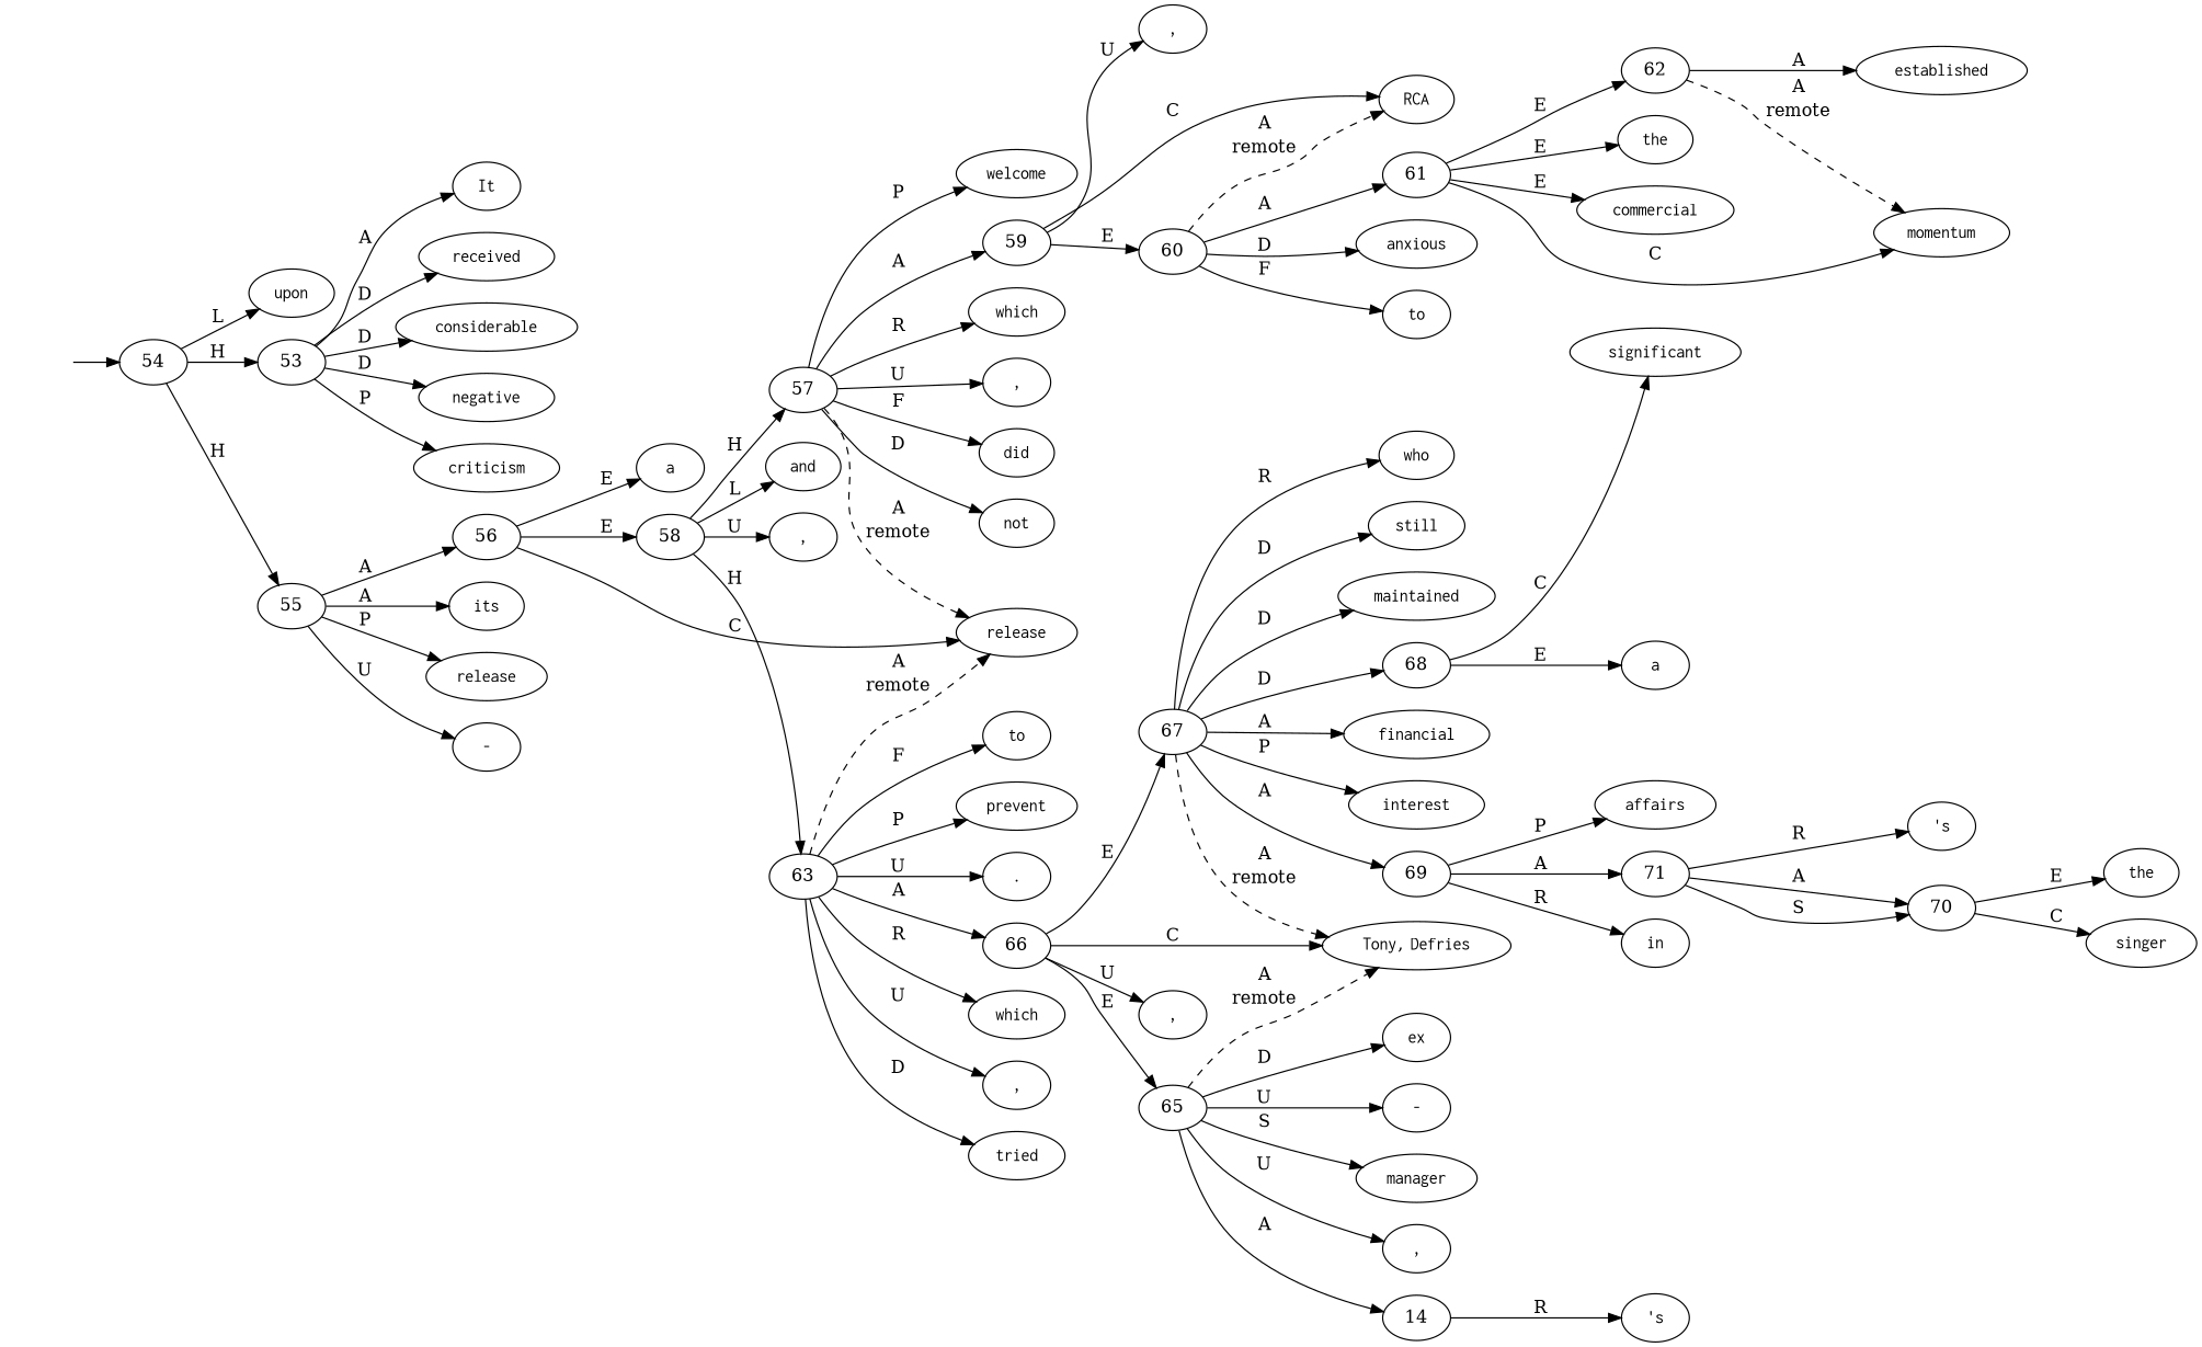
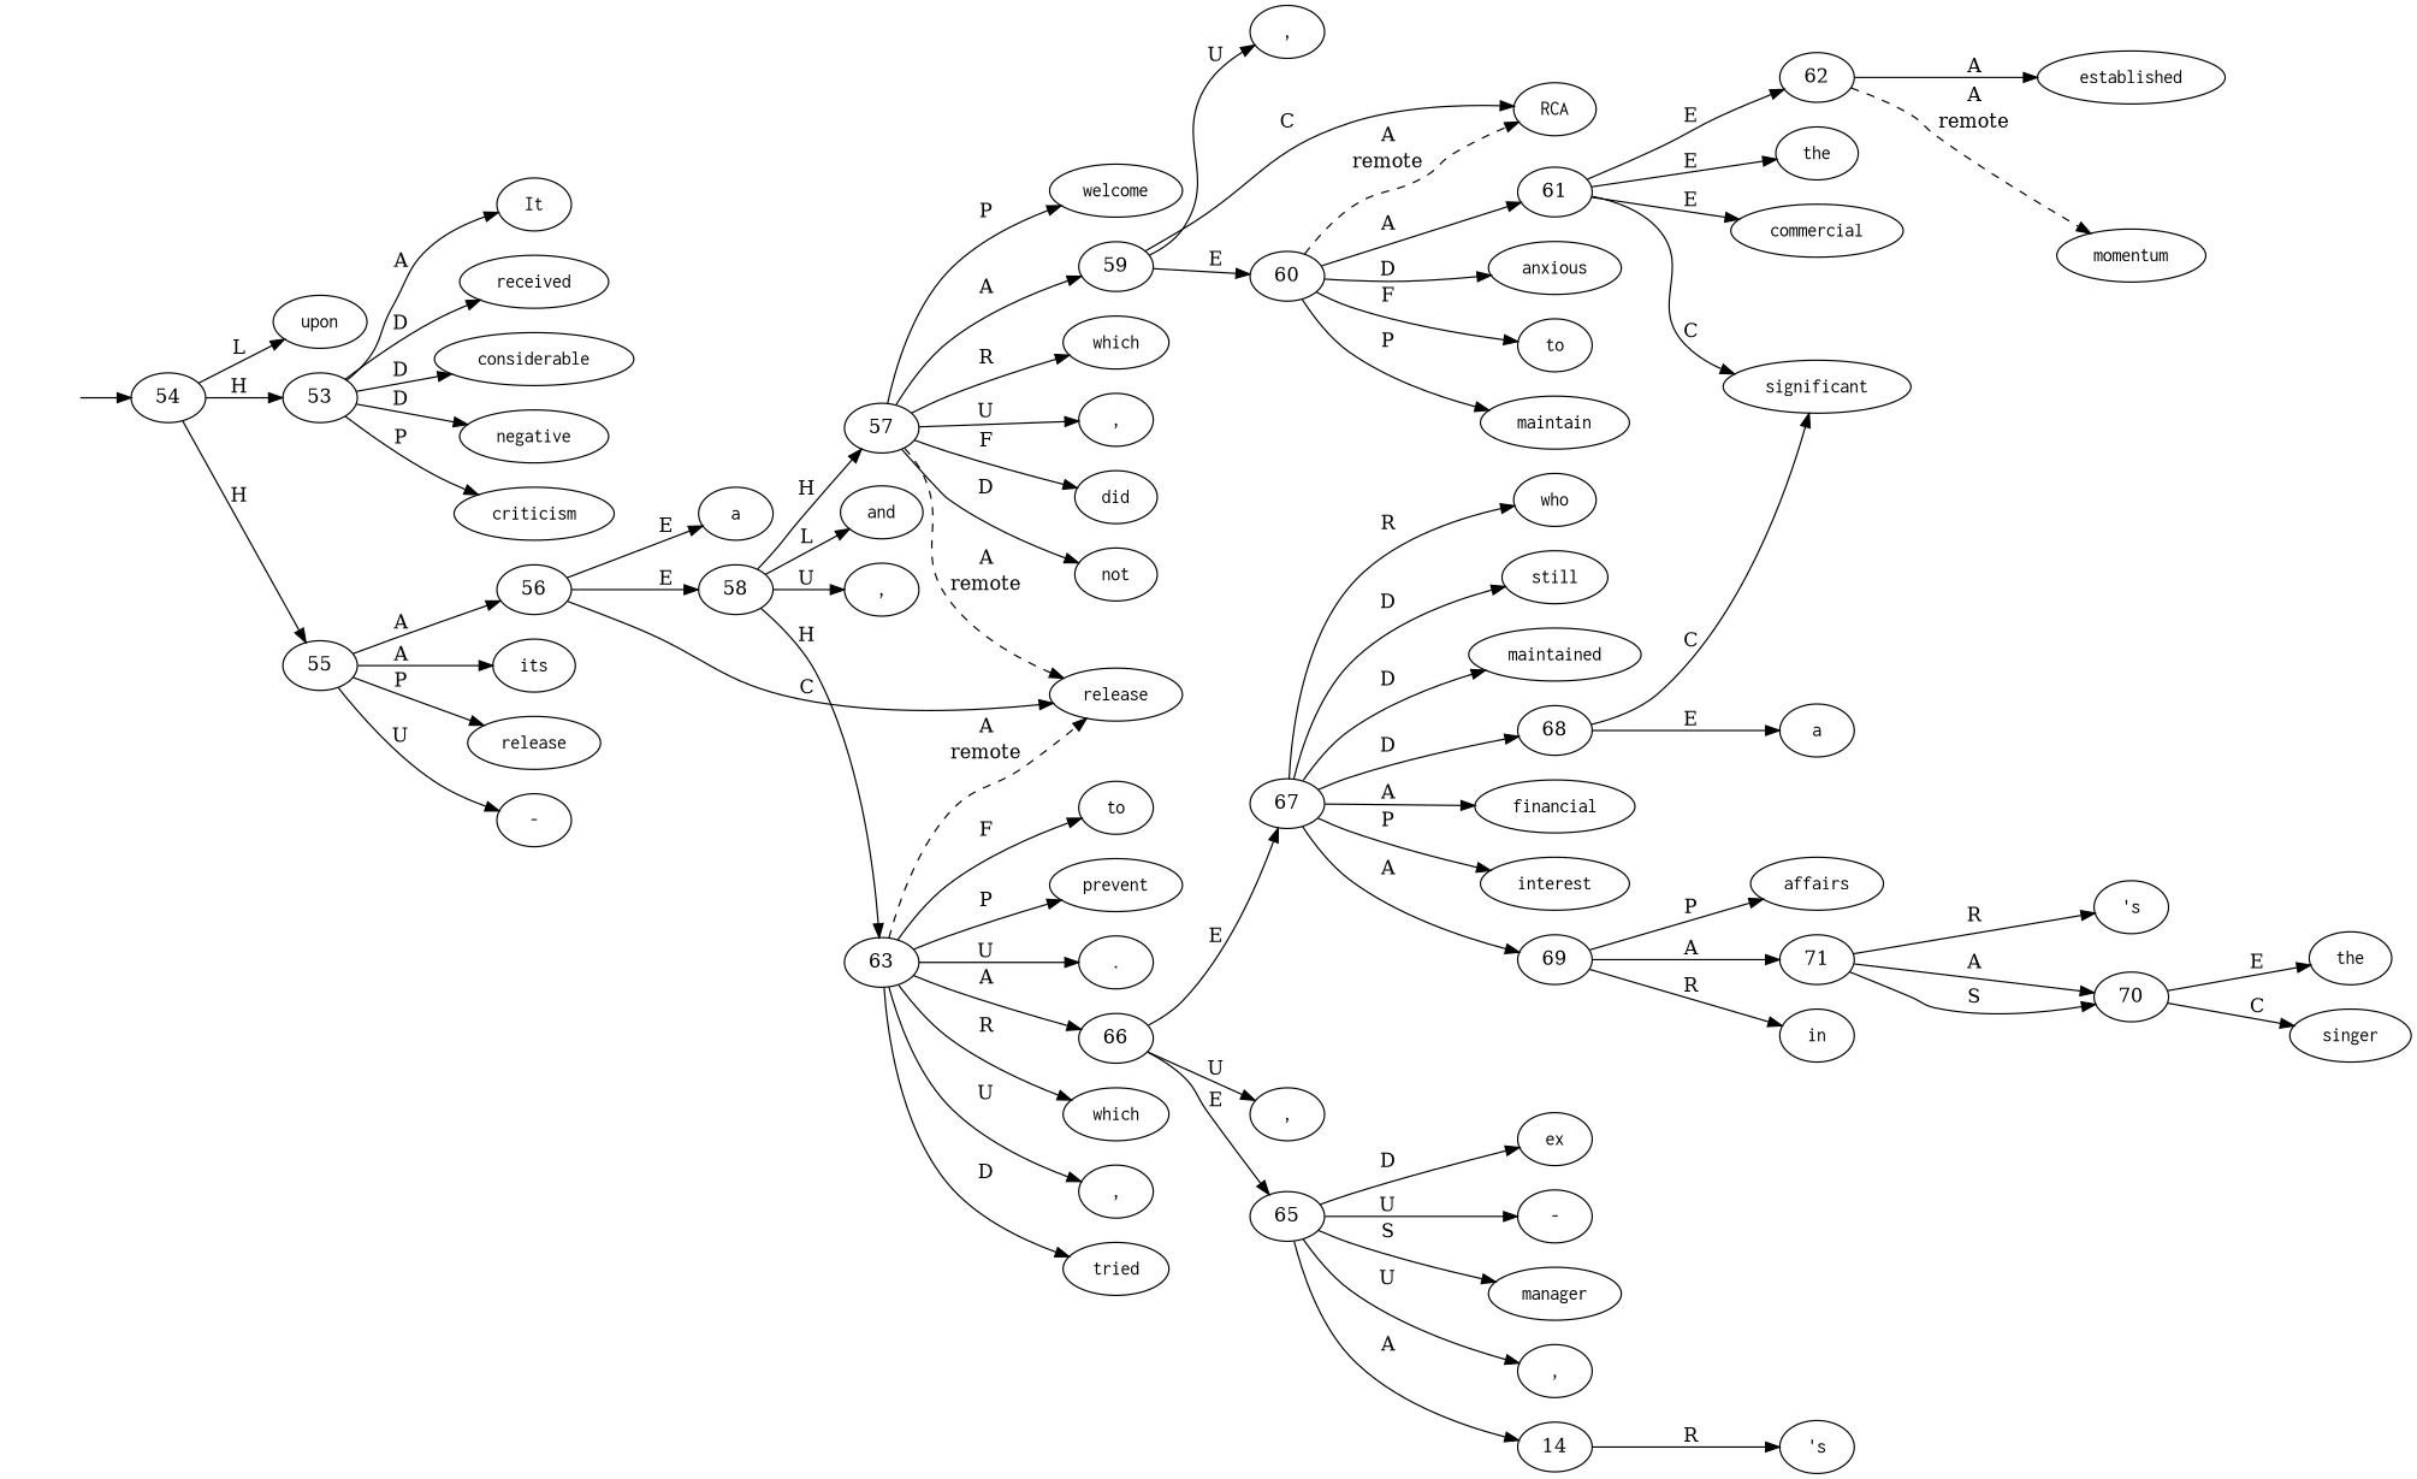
  digraph {
    rankdir=LR
    node [shape=oval]
    top [style=invis shape=""]
    54 [shape=""]
    n3 [label=<<table align="center" border="0" cellspacing="0"><tr><td colspan="2"><font face="Courier">upon</font></td></tr></table>>]
    53 [shape=""]
    55 [shape=""]
    n6 [label=<<table align="center" border="0" cellspacing="0"><tr><td colspan="2"><font face="Courier">It</font></td></tr></table>>]
    n7 [label=<<table align="center" border="0" cellspacing="0"><tr><td colspan="2"><font face="Courier">received</font></td></tr></table>>]
    n8 [label=<<table align="center" border="0" cellspacing="0"><tr><td colspan="2"><font face="Courier">considerable</font></td></tr></table>>]
    n9 [label=<<table align="center" border="0" cellspacing="0"><tr><td colspan="2"><font face="Courier">negative</font></td></tr></table>>]
    n10 [label=<<table align="center" border="0" cellspacing="0"><tr><td colspan="2"><font face="Courier">criticism</font></td></tr></table>>]
    n11 [label=<<table align="center" border="0" cellspacing="0"><tr><td colspan="2"><font face="Courier">its</font></td></tr></table>>]
    n12 [label=<<table align="center" border="0" cellspacing="0"><tr><td colspan="2"><font face="Courier">release</font></td></tr></table>>]
    n13 [label=<<table align="center" border="0" cellspacing="0"><tr><td colspan="2"><font face="Courier">-</font></td></tr></table>>]
    56 [shape=""]
    n15 [label=<<table align="center" border="0" cellspacing="0"><tr><td colspan="2"><font face="Courier">a</font></td></tr></table>>]
    n16 [label=<<table align="center" border="0" cellspacing="0"><tr><td colspan="2"><font face="Courier">release</font></td></tr></table>>]
    n17 [label=<<table align="center" border="0" cellspacing="0"><tr><td colspan="2"><font face="Courier">which</font></td></tr></table>>]
    n18 [label=<<table align="center" border="0" cellspacing="0"><tr><td colspan="2"><font face="Courier">RCA</font></td></tr></table>>]
    n19 [label=<<table align="center" border="0" cellspacing="0"><tr><td colspan="2"><font face="Courier">,</font></td></tr></table>>]
    n20 [label=<<table align="center" border="0" cellspacing="0"><tr><td colspan="2"><font face="Courier">anxious</font></td></tr></table>>]
    n21 [label=<<table align="center" border="0" cellspacing="0"><tr><td colspan="2"><font face="Courier">to</font></td></tr></table>>]
+   n22 [label=<<table align="center" border="0" cellspacing="0"><tr><td colspan="2"><font face="Courier">maintain</font></td></tr></table>>]
    n23 [label=<<table align="center" border="0" cellspacing="0"><tr><td colspan="2"><font face="Courier">the</font></td></tr></table>>]
    n24 [label=<<table align="center" border="0" cellspacing="0"><tr><td colspan="2"><font face="Courier">established</font></td></tr></table>>]
    n25 [label=<<table align="center" border="0" cellspacing="0"><tr><td colspan="2"><font face="Courier">commercial</font></td></tr></table>>]
    n26 [label=<<table align="center" border="0" cellspacing="0"><tr><td colspan="2"><font face="Courier">momentum</font></td></tr></table>>]
    n27 [label=<<table align="center" border="0" cellspacing="0"><tr><td colspan="2"><font face="Courier">,</font></td></tr></table>>]
    n28 [label=<<table align="center" border="0" cellspacing="0"><tr><td colspan="2"><font face="Courier">did</font></td></tr></table>>]
    n29 [label=<<table align="center" border="0" cellspacing="0"><tr><td colspan="2"><font face="Courier">not</font></td></tr></table>>]
    n30 [label=<<table align="center" border="0" cellspacing="0"><tr><td colspan="2"><font face="Courier">welcome</font></td></tr></table>>]
    n31 [label=<<table align="center" border="0" cellspacing="0"><tr><td colspan="2"><font face="Courier">,</font></td></tr></table>>]
    n32 [label=<<table align="center" border="0" cellspacing="0"><tr><td colspan="2"><font face="Courier">and</font></td></tr></table>>]
    n33 [label=<<table align="center" border="0" cellspacing="0"><tr><td colspan="2"><font face="Courier">which</font></td></tr></table>>]
    n34 [label=<<table align="center" border="0" cellspacing="0"><tr><td colspan="2"><font face="Courier">&#x27;s</font></td></tr></table>>]
    n35 [label=<<table align="center" border="0" cellspacing="0"><tr><td colspan="2"><font face="Courier">ex</font></td></tr></table>>]
    n36 [label=<<table align="center" border="0" cellspacing="0"><tr><td colspan="2"><font face="Courier">-</font></td></tr></table>>]
    n37 [label=<<table align="center" border="0" cellspacing="0"><tr><td colspan="2"><font face="Courier">manager</font></td></tr></table>>]
    n38 [label=<<table align="center" border="0" cellspacing="0"><tr><td colspan="2"><font face="Courier">,</font></td></tr></table>>]
-   n39 [label=<<table align="center" border="0" cellspacing="0"><tr><td colspan="2"><font face="Courier">Tony</font>,&nbsp;<font face="Courier">Defries</font></td></tr></table>>]
    n40 [label=<<table align="center" border="0" cellspacing="0"><tr><td colspan="2"><font face="Courier">,</font></td></tr></table>>]
    n41 [label=<<table align="center" border="0" cellspacing="0"><tr><td colspan="2"><font face="Courier">who</font></td></tr></table>>]
    n42 [label=<<table align="center" border="0" cellspacing="0"><tr><td colspan="2"><font face="Courier">still</font></td></tr></table>>]
    n43 [label=<<table align="center" border="0" cellspacing="0"><tr><td colspan="2"><font face="Courier">maintained</font></td></tr></table>>]
    n44 [label=<<table align="center" border="0" cellspacing="0"><tr><td colspan="2"><font face="Courier">a</font></td></tr></table>>]
    n45 [label=<<table align="center" border="0" cellspacing="0"><tr><td colspan="2"><font face="Courier">significant</font></td></tr></table>>]
    n46 [label=<<table align="center" border="0" cellspacing="0"><tr><td colspan="2"><font face="Courier">financial</font></td></tr></table>>]
    n47 [label=<<table align="center" border="0" cellspacing="0"><tr><td colspan="2"><font face="Courier">interest</font></td></tr></table>>]
    n48 [label=<<table align="center" border="0" cellspacing="0"><tr><td colspan="2"><font face="Courier">in</font></td></tr></table>>]
    n49 [label=<<table align="center" border="0" cellspacing="0"><tr><td colspan="2"><font face="Courier">the</font></td></tr></table>>]
    n50 [label=<<table align="center" border="0" cellspacing="0"><tr><td colspan="2"><font face="Courier">singer</font></td></tr></table>>]
    n51 [label=<<table align="center" border="0" cellspacing="0"><tr><td colspan="2"><font face="Courier">&#x27;s</font></td></tr></table>>]
    n52 [label=<<table align="center" border="0" cellspacing="0"><tr><td colspan="2"><font face="Courier">affairs</font></td></tr></table>>]
    n53 [label=<<table align="center" border="0" cellspacing="0"><tr><td colspan="2"><font face="Courier">,</font></td></tr></table>>]
    n54 [label=<<table align="center" border="0" cellspacing="0"><tr><td colspan="2"><font face="Courier">tried</font></td></tr></table>>]
    n55 [label=<<table align="center" border="0" cellspacing="0"><tr><td colspan="2"><font face="Courier">to</font></td></tr></table>>]
    n56 [label=<<table align="center" border="0" cellspacing="0"><tr><td colspan="2"><font face="Courier">prevent</font></td></tr></table>>]
    n57 [label=<<table align="center" border="0" cellspacing="0"><tr><td colspan="2"><font face="Courier">.</font></td></tr></table>>]
    58 [shape=""]
    57 [shape=""]
    63 [shape=""]
    59 [shape=""]
    66 [shape=""]
    60 [shape=""]
    61 [shape=""]
    65 [shape=""]
    67 [shape=""]
    62 [shape=""]
    n68 [label=14 shape=""]
    68 [shape=""]
    69 [shape=""]
    71 [shape=""]
    70 [shape=""]
    top -> 54
    54 -> n3 [label=L]
    54 -> 53 [label=H]
    54 -> 55 [label=H]
    53 -> n6 [label=A]
    53 -> n7 [label=D]
    53 -> n8 [label=D]
    53 -> n9 [label=D]
    53 -> n10 [label=P]
    55 -> n11 [label=A]
    55 -> n12 [label=P]
    55 -> n13 [label=U]
    55 -> 56 [label=A]
    56 -> n15 [label=E]
    56 -> n16 [label=C]
    56 -> 58 [label=E]
    58 -> n31 [label=U]
    58 -> n32 [label=L]
    58 -> 57 [label=H]
    58 -> 63 [label=H]
    57 -> n16 [label=<<table align="center" border="0" cellspacing="0"><tr><td colspan="1">A</td></tr><tr><td>remote</td></tr></table>> style=dashed]
    57 -> n17 [label=R]
    57 -> n27 [label=U]
    57 -> n28 [label=F]
    57 -> n29 [label=D]
    57 -> n30 [label=P]
    57 -> 59 [label=A]
    63 -> n16 [label=<<table align="center" border="0" cellspacing="0"><tr><td colspan="1">A</td></tr><tr><td>remote</td></tr></table>> style=dashed]
    63 -> n33 [label=R]
    63 -> n53 [label=U]
    63 -> n54 [label=D]
    63 -> n55 [label=F]
    63 -> n56 [label=P]
    63 -> n57 [label=U]
    63 -> 66 [label=A]
    59 -> n18 [label=C]
    59 -> n19 [label=U]
    59 -> 60 [label=E]
-   66 -> n39 [label=C]
    66 -> n40 [label=U]
    66 -> 65 [label=E]
    66 -> 67 [label=E]
    60 -> n18 [label=<<table align="center" border="0" cellspacing="0"><tr><td colspan="1">A</td></tr><tr><td>remote</td></tr></table>> style=dashed]
    60 -> n20 [label=D]
    60 -> n21 [label=F]
+   60 -> n22 [label=P]
    60 -> 61 [label=A]
    61 -> n23 [label=E]
    61 -> n25 [label=E]
-   61 -> n26 [label=C]
+   61 -> n45 [label=C]
    61 -> 62 [label=E]
    65 -> n35 [label=D]
    65 -> n36 [label=U]
    65 -> n37 [label=S]
    65 -> n38 [label=U]
-   65 -> n39 [label=<<table align="center" border="0" cellspacing="0"><tr><td colspan="1">A</td></tr><tr><td>remote</td></tr></table>> style=dashed]
    65 -> n68 [label=A]
-   67 -> n39 [label=<<table align="center" border="0" cellspacing="0"><tr><td colspan="1">A</td></tr><tr><td>remote</td></tr></table>> style=dashed]
    67 -> n41 [label=R]
    67 -> n42 [label=D]
    67 -> n43 [label=D]
    67 -> n46 [label=A]
    67 -> n47 [label=P]
    67 -> 68 [label=D]
    67 -> 69 [label=A]
    62 -> n24 [label=A]
    62 -> n26 [label=<<table align="center" border="0" cellspacing="0"><tr><td colspan="1">A</td></tr><tr><td>remote</td></tr></table>> style=dashed]
    n68 -> n34 [label=R]
    68 -> n44 [label=E]
    68 -> n45 [label=C]
    69 -> n48 [label=R]
    69 -> n52 [label=P]
    69 -> 71 [label=A]
    71 -> n51 [label=R]
    71 -> 70 [label=A]
    71 -> 70 [label=S]
    70 -> n49 [label=E]
    70 -> n50 [label=C]
  }
